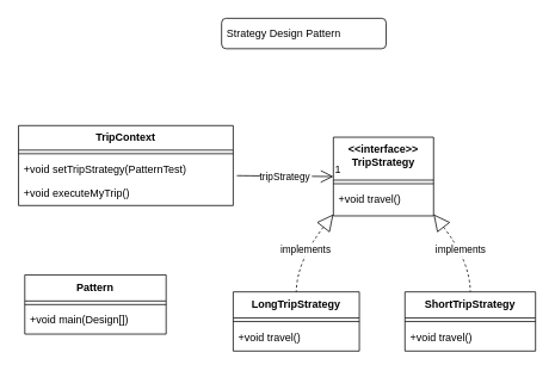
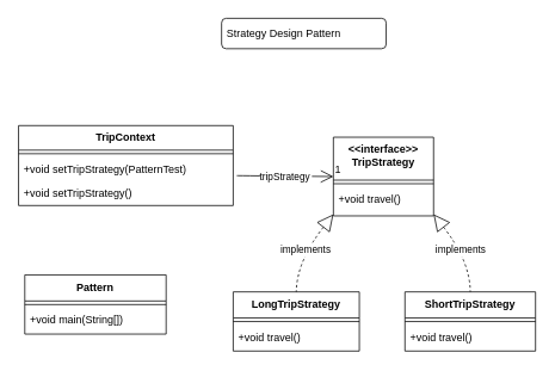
  <mxCell id="0" />
  <mxCell id="1" parent="0" />
  <mxCell id="2" value="&lt;&lt;interface&gt;&gt;&#10;TripStrategy" style="swimlane;fontStyle=1;align=center;verticalAlign=top;childLayout=stackLayout;horizontal=1;startSize=48;horizontalStack=0;resizeParent=1;resizeParentMax=0;resizeLast=0;collapsible=0;marginBottom=0;" vertex="1" parent="1"><mxGeometry x="372" y="153" width="112" height="88" as="geometry" /></mxCell>
  <mxCell id="3" style="line;strokeWidth=1;fillColor=none;align=left;verticalAlign=middle;spacingTop=-1;spacingLeft=3;spacingRight=3;rotatable=0;labelPosition=right;points=[];portConstraint=eastwest;strokeColor=inherit;" vertex="1" parent="2"><mxGeometry y="48" width="112" height="8" as="geometry" /></mxCell>
  <mxCell id="4" value="+void travel()" style="text;strokeColor=none;fillColor=none;align=left;verticalAlign=top;spacingLeft=4;spacingRight=4;overflow=hidden;rotatable=0;points=[[0,0.5],[1,0.5]];portConstraint=eastwest;" vertex="1" parent="2"><mxGeometry y="56" width="112" height="32" as="geometry" /></mxCell>
  <mxCell id="5" value="Pattern" style="swimlane;fontStyle=1;align=center;verticalAlign=top;childLayout=stackLayout;horizontal=1;startSize=29.2;horizontalStack=0;resizeParent=1;resizeParentMax=0;resizeLast=0;collapsible=0;marginBottom=0;" vertex="1" parent="1"><mxGeometry x="27" y="307" width="158" height="66.2" as="geometry" /></mxCell>
  <mxCell id="6" style="line;strokeWidth=1;fillColor=none;align=left;verticalAlign=middle;spacingTop=-1;spacingLeft=3;spacingRight=3;rotatable=0;labelPosition=right;points=[];portConstraint=eastwest;strokeColor=inherit;" vertex="1" parent="5"><mxGeometry y="29.2" width="158" height="8" as="geometry" /></mxCell>
- <mxCell id="7" value="+void main(Design[])" style="text;strokeColor=none;fillColor=none;align=left;verticalAlign=top;spacingLeft=4;spacingRight=4;overflow=hidden;rotatable=0;points=[[0,0.5],[1,0.5]];portConstraint=eastwest;" vertex="1" parent="5"><mxGeometry y="37.2" width="158" height="29" as="geometry" /></mxCell>
+ <mxCell id="7" value="+void main(String[])" style="text;strokeColor=none;fillColor=none;align=left;verticalAlign=top;spacingLeft=4;spacingRight=4;overflow=hidden;rotatable=0;points=[[0,0.5],[1,0.5]];portConstraint=eastwest;" vertex="1" parent="5"><mxGeometry y="37.2" width="158" height="29" as="geometry" /></mxCell>
  <mxCell id="8" value="TripContext" style="swimlane;fontStyle=1;align=center;verticalAlign=top;childLayout=stackLayout;horizontal=1;startSize=27.429;horizontalStack=0;resizeParent=1;resizeParentMax=0;resizeLast=0;collapsible=0;marginBottom=0;" vertex="1" parent="1"><mxGeometry x="20" y="140" width="240" height="89.429" as="geometry" /></mxCell>
  <mxCell id="9" style="line;strokeWidth=1;fillColor=none;align=left;verticalAlign=middle;spacingTop=-1;spacingLeft=3;spacingRight=3;rotatable=0;labelPosition=right;points=[];portConstraint=eastwest;strokeColor=inherit;" vertex="1" parent="8"><mxGeometry y="27.429" width="240" height="8" as="geometry" /></mxCell>
  <mxCell id="10" value="+void setTripStrategy(PatternTest)" style="text;strokeColor=none;fillColor=none;align=left;verticalAlign=top;spacingLeft=4;spacingRight=4;overflow=hidden;rotatable=0;points=[[0,0.5],[1,0.5]];portConstraint=eastwest;" vertex="1" parent="8"><mxGeometry y="35.429" width="240" height="27" as="geometry" /></mxCell>
- <mxCell id="11" value="+void executeMyTrip()" style="text;strokeColor=none;fillColor=none;align=left;verticalAlign=top;spacingLeft=4;spacingRight=4;overflow=hidden;rotatable=0;points=[[0,0.5],[1,0.5]];portConstraint=eastwest;" vertex="1" parent="8"><mxGeometry y="62.429" width="240" height="27" as="geometry" /></mxCell>
+ <mxCell id="11" value="+void setTripStrategy()" style="text;strokeColor=none;fillColor=none;align=left;verticalAlign=top;spacingLeft=4;spacingRight=4;overflow=hidden;rotatable=0;points=[[0,0.5],[1,0.5]];portConstraint=eastwest;" vertex="1" parent="8"><mxGeometry y="62.429" width="240" height="27" as="geometry" /></mxCell>
  <mxCell id="12" value="LongTripStrategy" style="swimlane;fontStyle=1;align=center;verticalAlign=top;childLayout=stackLayout;horizontal=1;startSize=29.2;horizontalStack=0;resizeParent=1;resizeParentMax=0;resizeLast=0;collapsible=0;marginBottom=0;" vertex="1" parent="1"><mxGeometry x="260" y="326" width="141" height="66.2" as="geometry" /></mxCell>
  <mxCell id="13" style="line;strokeWidth=1;fillColor=none;align=left;verticalAlign=middle;spacingTop=-1;spacingLeft=3;spacingRight=3;rotatable=0;labelPosition=right;points=[];portConstraint=eastwest;strokeColor=inherit;" vertex="1" parent="12"><mxGeometry y="29.2" width="141" height="8" as="geometry" /></mxCell>
  <mxCell id="14" value="+void travel()" style="text;strokeColor=none;fillColor=none;align=left;verticalAlign=top;spacingLeft=4;spacingRight=4;overflow=hidden;rotatable=0;points=[[0,0.5],[1,0.5]];portConstraint=eastwest;" vertex="1" parent="12"><mxGeometry y="37.2" width="141" height="29" as="geometry" /></mxCell>
  <mxCell id="15" value="ShortTripStrategy" style="swimlane;fontStyle=1;align=center;verticalAlign=top;childLayout=stackLayout;horizontal=1;startSize=29.2;horizontalStack=0;resizeParent=1;resizeParentMax=0;resizeLast=0;collapsible=0;marginBottom=0;" vertex="1" parent="1"><mxGeometry x="452" y="326" width="146" height="66.2" as="geometry" /></mxCell>
  <mxCell id="16" style="line;strokeWidth=1;fillColor=none;align=left;verticalAlign=middle;spacingTop=-1;spacingLeft=3;spacingRight=3;rotatable=0;labelPosition=right;points=[];portConstraint=eastwest;strokeColor=inherit;" vertex="1" parent="15"><mxGeometry y="29.2" width="146" height="8" as="geometry" /></mxCell>
  <mxCell id="17" value="+void travel()" style="text;strokeColor=none;fillColor=none;align=left;verticalAlign=top;spacingLeft=4;spacingRight=4;overflow=hidden;rotatable=0;points=[[0,0.5],[1,0.5]];portConstraint=eastwest;" vertex="1" parent="15"><mxGeometry y="37.2" width="146" height="29" as="geometry" /></mxCell>
  <mxCell id="18" value="Strategy Design Pattern " style="align=left;spacingLeft=4;rounded=1;" vertex="1" parent="1"><mxGeometry x="247" y="20" width="184" height="34" as="geometry" /></mxCell>
  <mxCell id="19" value="tripStrategy" style="curved=1;startArrow=none;endArrow=open;endSize=12;entryX=0;entryY=0.5;rounded=0;entryDx=0;entryDy=0;exitX=1.017;exitY=0.762;exitDx=0;exitDy=0;exitPerimeter=0;" edge="1" parent="1" source="10" target="2"><mxGeometry relative="1" as="geometry"><Array as="points" /><mxPoint x="277" y="197" as="sourcePoint" /></mxGeometry></mxCell>
  <mxCell id="20" value="1" style="edgeLabel;resizable=0;labelBackgroundColor=none;fontSize=12;align=left;verticalAlign=bottom;" vertex="1" parent="19"><mxGeometry x="1" relative="1" as="geometry" /></mxCell>
  <mxCell id="21" value="implements" style="curved=1;dashed=1;startArrow=block;startSize=16;startFill=0;endArrow=none;exitX=0;exitY=0.98;entryX=0.5;entryY=0;rounded=0;" edge="1" parent="1" source="2" target="12"><mxGeometry relative="1" as="geometry"><Array as="points"><mxPoint x="331" y="292" /></Array></mxGeometry></mxCell>
  <mxCell id="22" value="implements" style="curved=1;dashed=1;startArrow=block;startSize=16;startFill=0;endArrow=none;exitX=1;exitY=0.98;entryX=0.5;entryY=0;rounded=0;" edge="1" parent="1" source="2" target="15"><mxGeometry relative="1" as="geometry"><Array as="points"><mxPoint x="525" y="292" /></Array></mxGeometry></mxCell>
